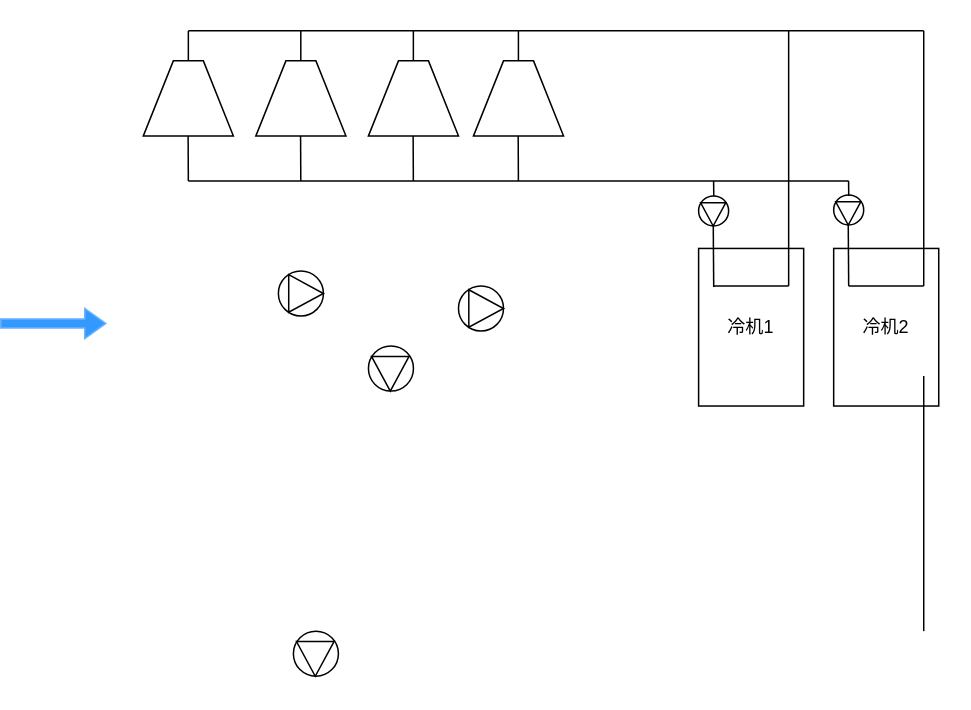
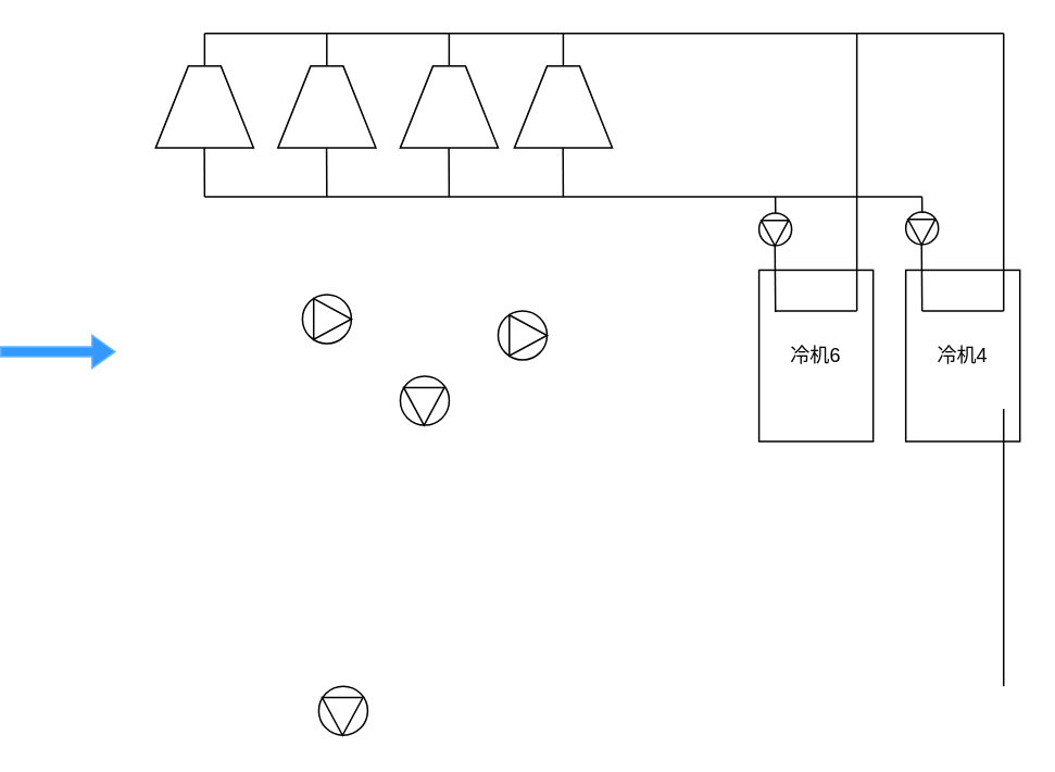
  <mxCell id="0" />
  <mxCell id="1" parent="0" />
  <mxCell id="2" value="" style="shape=singleArrow;direction=north;whiteSpace=wrap;html=1;strokeColor=#66B2FF;fillColor=#3399FF;rotation=90;" parent="1" vertex="1"><mxGeometry x="20" y="180" width="20" height="70" as="geometry" /></mxCell>
  <mxCell id="3" value="" style="group" parent="1" vertex="1" connectable="0"><mxGeometry x="180" y="180" width="30" height="30" as="geometry" /></mxCell>
  <mxCell id="4" value="" style="ellipse;whiteSpace=wrap;html=1;aspect=fixed;strokeColor=#000000;fillColor=#FFFFFF;" parent="3" vertex="1"><mxGeometry width="30" height="30" as="geometry" /></mxCell>
  <mxCell id="5" value="" style="triangle;whiteSpace=wrap;html=1;strokeColor=#000000;fillColor=#FFFFFF;" parent="3" vertex="1"><mxGeometry x="6.875" y="2.5" width="23.125" height="25.0" as="geometry" /></mxCell>
  <mxCell id="6" value="" style="group" parent="1" vertex="1" connectable="0"><mxGeometry x="300" y="190" width="30" height="30" as="geometry" /></mxCell>
  <mxCell id="7" value="" style="ellipse;whiteSpace=wrap;html=1;aspect=fixed;strokeColor=#000000;fillColor=#FFFFFF;" parent="6" vertex="1"><mxGeometry width="30" height="30" as="geometry" /></mxCell>
  <mxCell id="8" value="" style="triangle;whiteSpace=wrap;html=1;strokeColor=#000000;fillColor=#FFFFFF;" parent="6" vertex="1"><mxGeometry x="6.875" y="2.5" width="23.125" height="25.0" as="geometry" /></mxCell>
  <mxCell id="9" value="" style="group;rotation=90;" parent="1" vertex="1" connectable="0"><mxGeometry x="460" y="130" width="20" height="20" as="geometry" /></mxCell>
  <mxCell id="10" value="" style="ellipse;whiteSpace=wrap;html=1;aspect=fixed;strokeColor=#000000;fillColor=#FFFFFF;rotation=90;" parent="9" vertex="1"><mxGeometry width="20" height="20" as="geometry" /></mxCell>
  <mxCell id="11" value="" style="triangle;whiteSpace=wrap;html=1;strokeColor=#000000;fillColor=#FFFFFF;rotation=90;" parent="9" vertex="1"><mxGeometry x="2" y="4" width="15.417" height="16.667" as="geometry" /></mxCell>
  <mxCell id="12" value="" style="group;rotation=90;" parent="1" vertex="1" connectable="0"><mxGeometry x="240" y="230" width="30" height="30" as="geometry" /></mxCell>
  <mxCell id="13" value="" style="ellipse;whiteSpace=wrap;html=1;aspect=fixed;strokeColor=#000000;fillColor=#FFFFFF;rotation=90;" parent="12" vertex="1"><mxGeometry width="30" height="30" as="geometry" /></mxCell>
  <mxCell id="14" value="" style="triangle;whiteSpace=wrap;html=1;strokeColor=#000000;fillColor=#FFFFFF;rotation=90;" parent="12" vertex="1"><mxGeometry x="3" y="6" width="23.125" height="25.0" as="geometry" /></mxCell>
  <mxCell id="15" value="" style="group;rotation=90;" parent="1" vertex="1" connectable="0"><mxGeometry x="190" y="420" width="30" height="30" as="geometry" /></mxCell>
  <mxCell id="16" value="" style="ellipse;whiteSpace=wrap;html=1;aspect=fixed;strokeColor=#000000;fillColor=#FFFFFF;rotation=90;" parent="15" vertex="1"><mxGeometry width="30" height="30" as="geometry" /></mxCell>
  <mxCell id="17" value="" style="triangle;whiteSpace=wrap;html=1;strokeColor=#000000;fillColor=#FFFFFF;rotation=90;" parent="15" vertex="1"><mxGeometry x="3" y="6" width="23.125" height="25.0" as="geometry" /></mxCell>
  <mxCell id="18" value="" style="shape=trapezoid;perimeter=trapezoidPerimeter;whiteSpace=wrap;html=1;fixedSize=1;strokeColor=#000000;fillColor=#FFFFFF;" parent="1" vertex="1"><mxGeometry x="90" y="40" width="60" height="50" as="geometry" /></mxCell>
  <mxCell id="19" value="" style="shape=trapezoid;perimeter=trapezoidPerimeter;whiteSpace=wrap;html=1;fixedSize=1;strokeColor=#000000;fillColor=#FFFFFF;" parent="1" vertex="1"><mxGeometry x="165" y="40" width="60" height="50" as="geometry" /></mxCell>
  <mxCell id="20" value="" style="shape=trapezoid;perimeter=trapezoidPerimeter;whiteSpace=wrap;html=1;fixedSize=1;strokeColor=#000000;fillColor=#FFFFFF;" parent="1" vertex="1"><mxGeometry x="240" y="40" width="60" height="50" as="geometry" /></mxCell>
  <mxCell id="21" value="" style="shape=trapezoid;perimeter=trapezoidPerimeter;whiteSpace=wrap;html=1;fixedSize=1;strokeColor=#000000;fillColor=#FFFFFF;" parent="1" vertex="1"><mxGeometry x="310" y="40" width="60" height="50" as="geometry" /></mxCell>
  <mxCell id="22" value="" style="endArrow=none;html=1;rounded=0;" parent="1" edge="1"><mxGeometry width="50" height="50" relative="1" as="geometry"><mxPoint x="120" y="20" as="sourcePoint" /><mxPoint x="610" y="20" as="targetPoint" /><Array as="points" /></mxGeometry></mxCell>
  <mxCell id="23" value="" style="endArrow=none;html=1;rounded=0;" parent="1" edge="1"><mxGeometry width="50" height="50" relative="1" as="geometry"><mxPoint x="120" y="120" as="sourcePoint" /><mxPoint x="560" y="120" as="targetPoint" /><Array as="points" /></mxGeometry></mxCell>
- <mxCell id="24" value="冷机1" style="rounded=0;whiteSpace=wrap;html=1;" parent="1" vertex="1"><mxGeometry x="460" y="165" width="70" height="105" as="geometry" /></mxCell>
- <mxCell id="25" value="冷机2" style="rounded=0;whiteSpace=wrap;html=1;" parent="1" vertex="1"><mxGeometry x="550" y="165" width="70" height="105" as="geometry" /></mxCell>
+ <mxCell id="24" value="冷机6" style="rounded=0;whiteSpace=wrap;html=1;" parent="1" vertex="1"><mxGeometry x="460" y="165" width="70" height="105" as="geometry" /></mxCell>
+ <mxCell id="25" value="冷机4" style="rounded=0;whiteSpace=wrap;html=1;" parent="1" vertex="1"><mxGeometry x="550" y="165" width="70" height="105" as="geometry" /></mxCell>
  <mxCell id="26" value="" style="endArrow=none;html=1;rounded=0;exitX=0.5;exitY=0;exitDx=0;exitDy=0;" parent="1" source="18" edge="1"><mxGeometry width="50" height="50" relative="1" as="geometry"><mxPoint x="160" y="60" as="sourcePoint" /><mxPoint x="120" y="20" as="targetPoint" /></mxGeometry></mxCell>
  <mxCell id="27" value="" style="endArrow=none;html=1;rounded=0;" parent="1" edge="1"><mxGeometry width="50" height="50" relative="1" as="geometry"><mxPoint x="120" y="120" as="sourcePoint" /><mxPoint x="119.85" y="90" as="targetPoint" /></mxGeometry></mxCell>
  <mxCell id="28" value="" style="endArrow=none;html=1;rounded=0;exitX=0.5;exitY=0;exitDx=0;exitDy=0;" parent="1" edge="1"><mxGeometry width="50" height="50" relative="1" as="geometry"><mxPoint x="194.93" y="40" as="sourcePoint" /><mxPoint x="194.93" y="20" as="targetPoint" /></mxGeometry></mxCell>
  <mxCell id="29" value="" style="endArrow=none;html=1;rounded=0;" parent="1" edge="1"><mxGeometry width="50" height="50" relative="1" as="geometry"><mxPoint x="194.93" y="120" as="sourcePoint" /><mxPoint x="194.78" y="90" as="targetPoint" /></mxGeometry></mxCell>
  <mxCell id="30" value="" style="endArrow=none;html=1;rounded=0;exitX=0.5;exitY=0;exitDx=0;exitDy=0;" parent="1" edge="1"><mxGeometry width="50" height="50" relative="1" as="geometry"><mxPoint x="269.93" y="40" as="sourcePoint" /><mxPoint x="269.93" y="20" as="targetPoint" /></mxGeometry></mxCell>
  <mxCell id="31" value="" style="endArrow=none;html=1;rounded=0;" parent="1" edge="1"><mxGeometry width="50" height="50" relative="1" as="geometry"><mxPoint x="269.93" y="120" as="sourcePoint" /><mxPoint x="269.78" y="90" as="targetPoint" /></mxGeometry></mxCell>
  <mxCell id="32" value="" style="endArrow=none;html=1;rounded=0;exitX=0.5;exitY=0;exitDx=0;exitDy=0;" parent="1" edge="1"><mxGeometry width="50" height="50" relative="1" as="geometry"><mxPoint x="339.93" y="40" as="sourcePoint" /><mxPoint x="339.93" y="20" as="targetPoint" /></mxGeometry></mxCell>
  <mxCell id="33" value="" style="endArrow=none;html=1;rounded=0;" parent="1" edge="1"><mxGeometry width="50" height="50" relative="1" as="geometry"><mxPoint x="339.93" y="120" as="sourcePoint" /><mxPoint x="339.78" y="90" as="targetPoint" /></mxGeometry></mxCell>
  <mxCell id="34" value="" style="group;rotation=90;" parent="1" vertex="1" connectable="0"><mxGeometry x="550" y="129.33" width="20" height="20" as="geometry" /></mxCell>
  <mxCell id="35" value="" style="ellipse;whiteSpace=wrap;html=1;aspect=fixed;strokeColor=#000000;fillColor=#FFFFFF;rotation=90;" parent="34" vertex="1"><mxGeometry width="20" height="20" as="geometry" /></mxCell>
  <mxCell id="36" value="" style="triangle;whiteSpace=wrap;html=1;strokeColor=#000000;fillColor=#FFFFFF;rotation=90;" parent="34" vertex="1"><mxGeometry x="2" y="4" width="15.417" height="16.667" as="geometry" /></mxCell>
  <mxCell id="37" value="" style="endArrow=none;html=1;rounded=0;entryX=1;entryY=0.5;entryDx=0;entryDy=0;" parent="1" target="36" edge="1"><mxGeometry width="50" height="50" relative="1" as="geometry"><mxPoint x="560" y="190" as="sourcePoint" /><mxPoint x="580" y="140" as="targetPoint" /></mxGeometry></mxCell>
  <mxCell id="38" value="" style="endArrow=none;html=1;rounded=0;entryX=1;entryY=0.5;entryDx=0;entryDy=0;" parent="1" edge="1"><mxGeometry width="50" height="50" relative="1" as="geometry"><mxPoint x="470.06" y="190.63" as="sourcePoint" /><mxPoint x="469.768" y="150.002" as="targetPoint" /></mxGeometry></mxCell>
  <mxCell id="39" value="" style="endArrow=none;html=1;rounded=0;" parent="1" edge="1"><mxGeometry width="50" height="50" relative="1" as="geometry"><mxPoint x="610" y="190" as="sourcePoint" /><mxPoint x="560" y="190" as="targetPoint" /></mxGeometry></mxCell>
  <mxCell id="40" value="" style="endArrow=none;html=1;rounded=0;" parent="1" edge="1"><mxGeometry width="50" height="50" relative="1" as="geometry"><mxPoint x="520" y="190" as="sourcePoint" /><mxPoint x="470" y="190" as="targetPoint" /></mxGeometry></mxCell>
  <mxCell id="41" value="" style="endArrow=none;html=1;rounded=0;" parent="1" edge="1"><mxGeometry width="50" height="50" relative="1" as="geometry"><mxPoint x="520" y="20" as="sourcePoint" /><mxPoint x="520" y="190" as="targetPoint" /></mxGeometry></mxCell>
  <mxCell id="42" value="" style="endArrow=none;html=1;rounded=0;" parent="1" edge="1"><mxGeometry width="50" height="50" relative="1" as="geometry"><mxPoint x="610" y="20" as="sourcePoint" /><mxPoint x="610" y="190" as="targetPoint" /></mxGeometry></mxCell>
  <mxCell id="43" value="" style="endArrow=none;html=1;rounded=0;" parent="1" edge="1"><mxGeometry width="50" height="50" relative="1" as="geometry"><mxPoint x="470.11" y="130" as="sourcePoint" /><mxPoint x="470" y="120" as="targetPoint" /><Array as="points"><mxPoint x="470.11" y="130" /></Array></mxGeometry></mxCell>
  <mxCell id="44" value="" style="endArrow=none;html=1;rounded=0;" parent="1" edge="1"><mxGeometry width="50" height="50" relative="1" as="geometry"><mxPoint x="560.04" y="130" as="sourcePoint" /><mxPoint x="559.93" y="120" as="targetPoint" /><Array as="points"><mxPoint x="560.04" y="130" /></Array></mxGeometry></mxCell>
  <mxCell id="45" value="" style="endArrow=none;html=1;rounded=0;" parent="1" edge="1"><mxGeometry width="50" height="50" relative="1" as="geometry"><mxPoint x="610" y="250" as="sourcePoint" /><mxPoint x="610" y="420" as="targetPoint" /></mxGeometry></mxCell>
